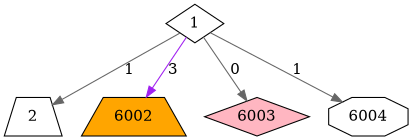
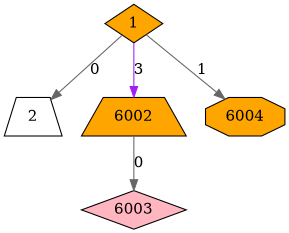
  digraph {
    node [fillcolor=white shape=trapezium style=filled]
    edge [color=gray40]
    2
-   1 [shape=diamond]
+   1 [fillcolor=orange shape=diamond]
    6002 [fillcolor=orange]
    6003 [fillcolor=lightpink shape=diamond]
-   6004 [shape=octagon]
-   1 -> 2 [label=1]
+   6004 [fillcolor=orange shape=octagon]
+   1 -> 2 [label=0]
    1 -> 6002 [color=purple label=3]
-   1 -> 6003 [label=0]
+   6002 -> 6003 [label=0]
    1 -> 6004 [label=1]
  }
